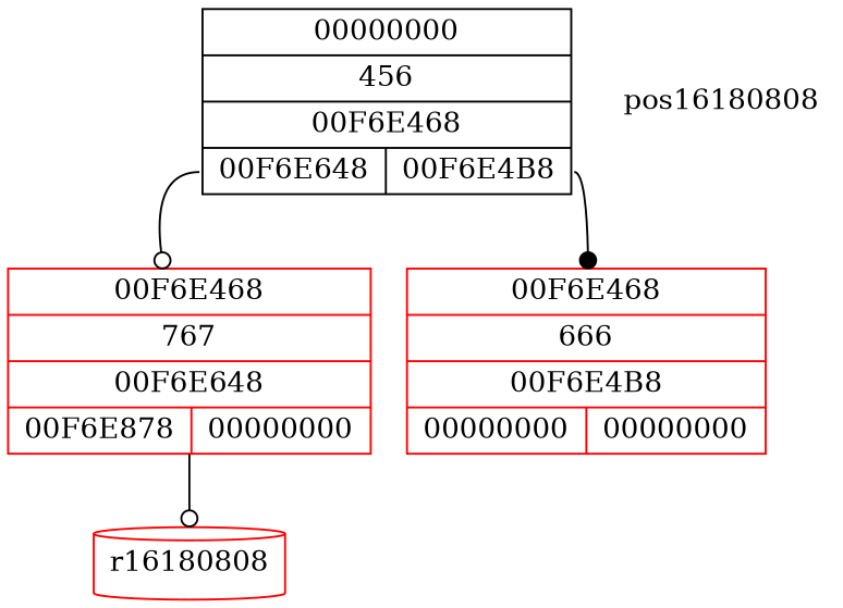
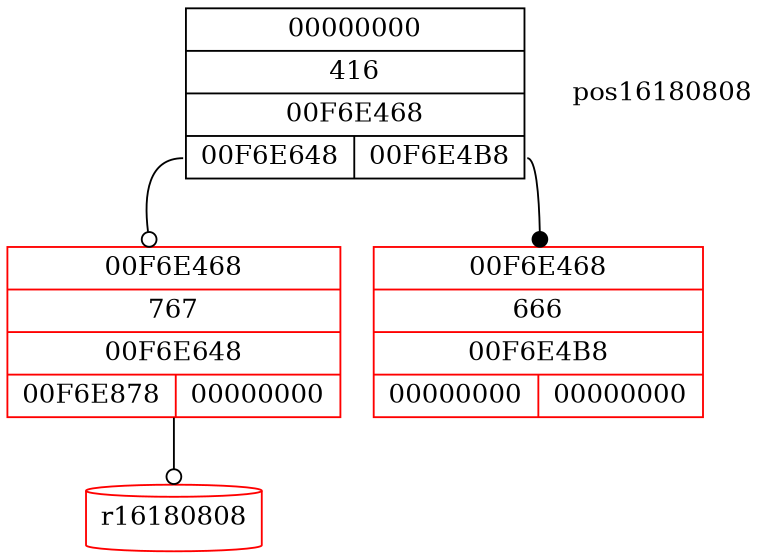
  digraph {
    node [color=red shape=record]
    edge [arrowhead=odot]
-   n1 [color=black label=" {00000000 | 456 | 00F6E468 | {<l> 00F6E648 | <r> 00F6E4B8 }} "]
+   n1 [color=black label=" {00000000 | 416 | 00F6E468 | {<l> 00F6E648 | <r> 00F6E4B8 }} "]
    n2 [label=" {00F6E468 | 767 | 00F6E648 | {<l> 00F6E878 | <r> 00000000 }} "]
    n3 [label=" {00F6E468 | 666 | 00F6E4B8 | {<l> 00000000 | <r> 00000000 }} "]
    r16180808 [shape=cylinder]
    pos16180808 [color=gray40 shape=none]
    n1 -> n2 [tailport=l]
    n1 -> n3 [arrowhead=dot tailport=r]
    n2 -> r16180808 [tailport=pos]
  }
